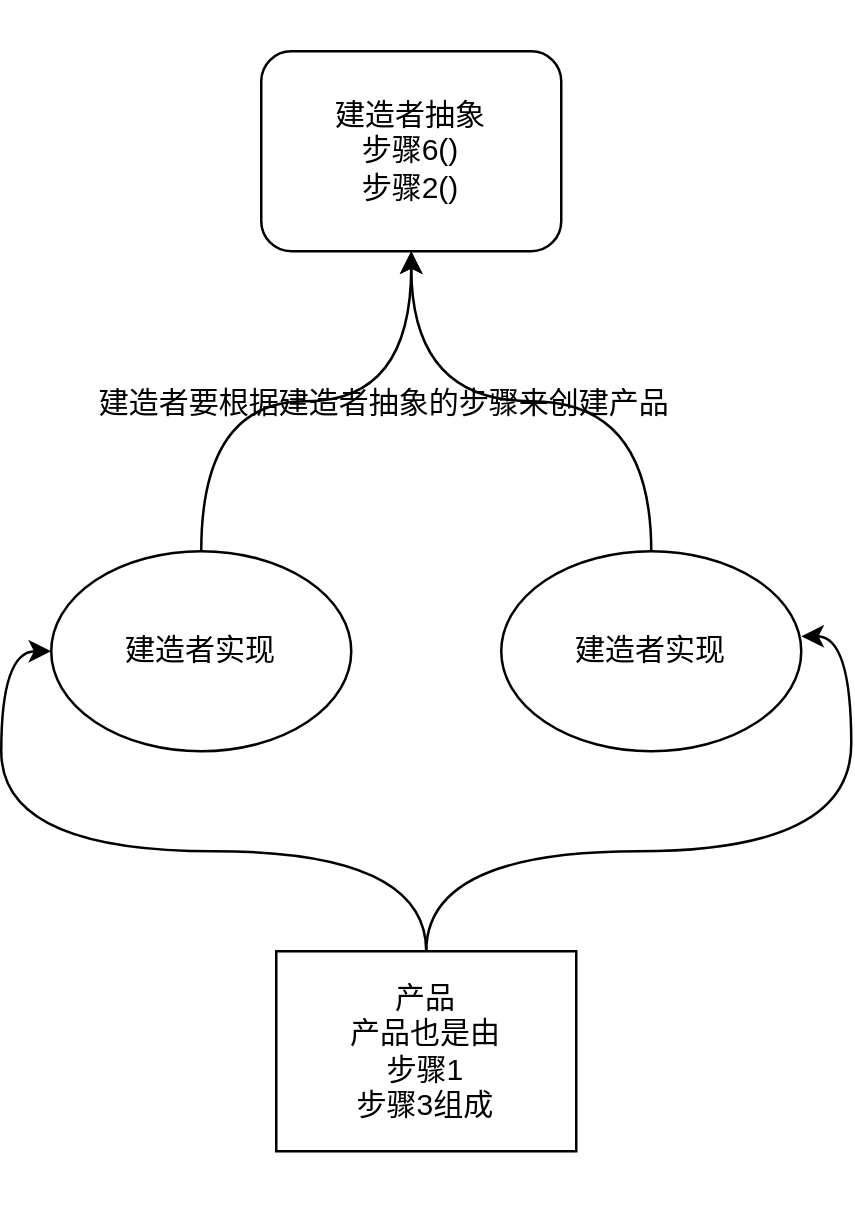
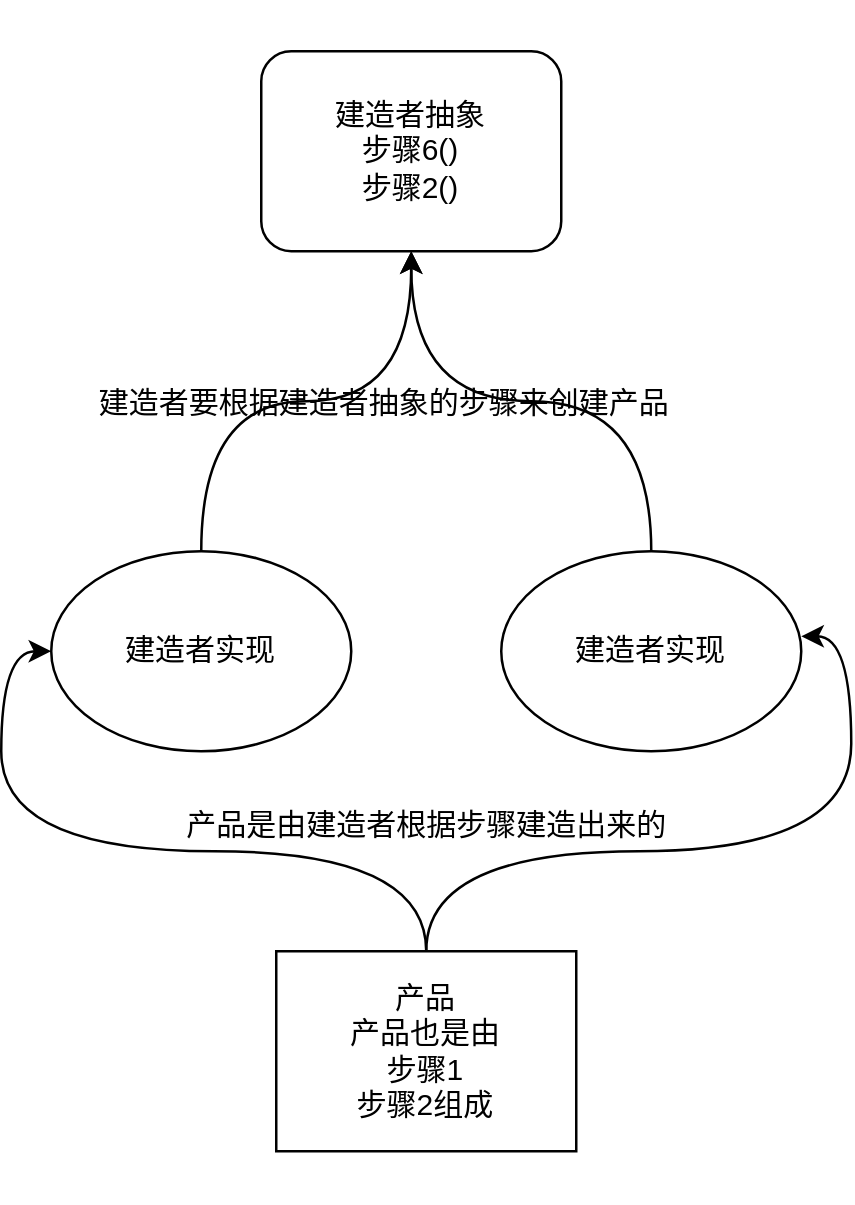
  <mxCell id="0" />
  <mxCell id="1" parent="0" />
  <mxCell id="2" value="建造者抽象&lt;br&gt;步骤6()&lt;br&gt;步骤2()" style="rounded=1;whiteSpace=wrap;html=1;" vertex="1" parent="1"><mxGeometry x="104" y="20" width="120" height="80" as="geometry" /></mxCell>
  <mxCell id="3" style="edgeStyle=orthogonalEdgeStyle;curved=1;rounded=0;orthogonalLoop=1;jettySize=auto;html=1;entryX=0;entryY=0.5;entryDx=0;entryDy=0;" edge="1" parent="1" source="5" target="7"><mxGeometry relative="1" as="geometry" /></mxCell>
  <mxCell id="4" style="edgeStyle=orthogonalEdgeStyle;curved=1;rounded=0;orthogonalLoop=1;jettySize=auto;html=1;entryX=1;entryY=0.425;entryDx=0;entryDy=0;entryPerimeter=0;" edge="1" parent="1" source="5" target="9"><mxGeometry relative="1" as="geometry" /></mxCell>
- <mxCell id="5" value="产品&lt;br&gt;产品也是由&lt;br&gt;步骤1&lt;br&gt;步骤3组成" style="rounded=0;whiteSpace=wrap;html=1;" vertex="1" parent="1"><mxGeometry x="110" y="380" width="120" height="80" as="geometry" /></mxCell>
+ <mxCell id="5" value="产品&lt;br&gt;产品也是由&lt;br&gt;步骤1&lt;br&gt;步骤2组成" style="rounded=0;whiteSpace=wrap;html=1;" vertex="1" parent="1"><mxGeometry x="110" y="380" width="120" height="80" as="geometry" /></mxCell>
  <mxCell id="6" style="edgeStyle=orthogonalEdgeStyle;curved=1;rounded=0;orthogonalLoop=1;jettySize=auto;html=1;entryX=0.5;entryY=1;entryDx=0;entryDy=0;" edge="1" parent="1" source="7" target="2"><mxGeometry relative="1" as="geometry" /></mxCell>
  <mxCell id="7" value="建造者实现" style="ellipse;whiteSpace=wrap;html=1;" vertex="1" parent="1"><mxGeometry x="20" y="220" width="120" height="80" as="geometry" /></mxCell>
  <mxCell id="8" style="edgeStyle=orthogonalEdgeStyle;curved=1;rounded=0;orthogonalLoop=1;jettySize=auto;html=1;entryX=0.5;entryY=1;entryDx=0;entryDy=0;" edge="1" parent="1" source="9" target="2"><mxGeometry relative="1" as="geometry" /></mxCell>
  <mxCell id="9" value="建造者实现" style="ellipse;whiteSpace=wrap;html=1;" vertex="1" parent="1"><mxGeometry x="200" y="220" width="120" height="80" as="geometry" /></mxCell>
  <mxCell id="10" value="建造者要根据建造者抽象的步骤来创建产品" style="text;html=1;align=center;verticalAlign=middle;resizable=0;points=[];autosize=1;" vertex="1" parent="1"><mxGeometry x="33" y="151" width="240" height="20" as="geometry" /></mxCell>
+ <mxCell id="11" value="产品是由建造者根据步骤建造出来的" style="text;html=1;align=center;verticalAlign=middle;resizable=0;points=[];autosize=1;" vertex="1" parent="1"><mxGeometry x="65" y="320" width="210" height="20" as="geometry" /></mxCell>
